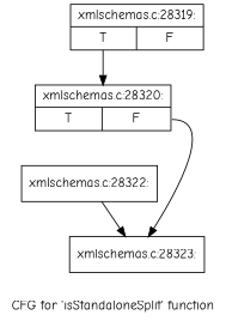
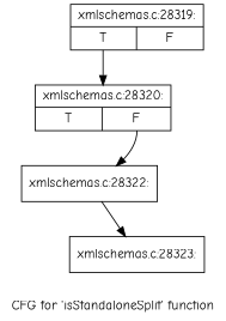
  digraph {
    fontname="Comic Neue"
    label="CFG for 'isStandaloneSplit' function"
    node [fontname="Comic Neue" shape=record]
    edge [fontname="Comic Neue" tailport=s0]
    n1 [label="{xmlschemas.c:28319:|{<s0>T|<s1>F}}"]
    n2 [label="{xmlschemas.c:28320:|{<s0>T|<s1>F}}"]
    n3 [label="{xmlschemas.c:28322:}"]
    n4 [label="{xmlschemas.c:28323:}"]
    n1 -> n2
-   n2 -> n4 [tailport=s1]
+   n2 -> n3 [tailport=s1]
    n3 -> n4
  }
